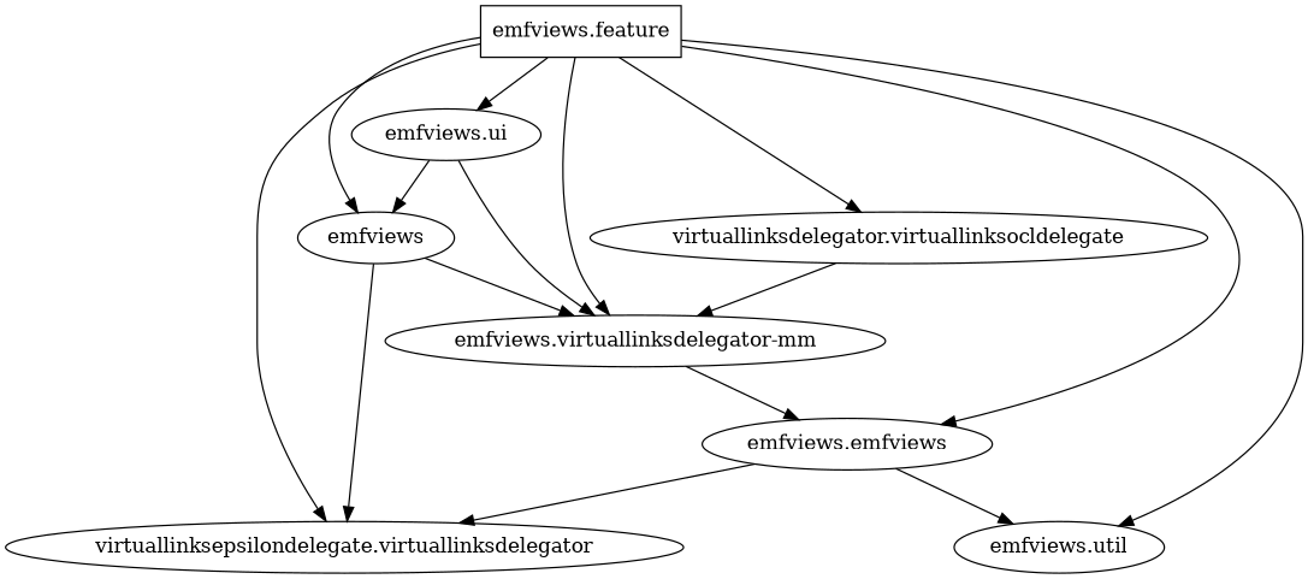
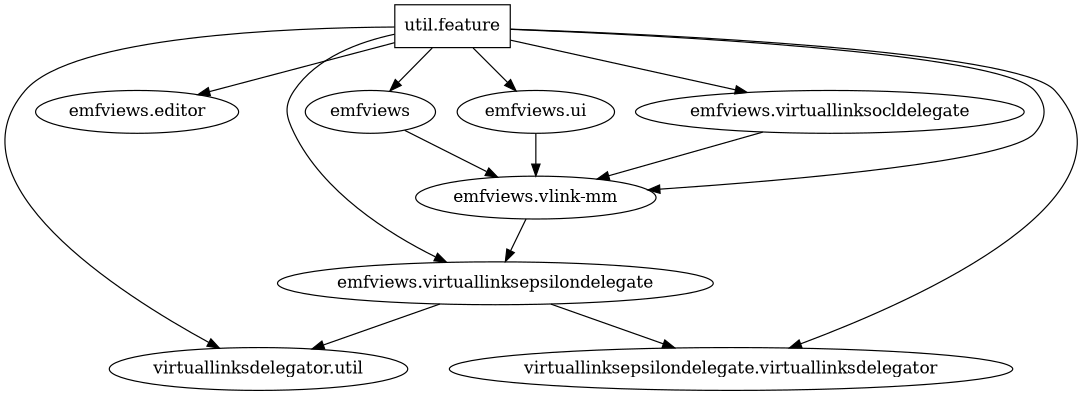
  digraph {
-   "emfviews.feature" [shape=box]
+   "emfviews.feature" [shape=box label="util.feature"]
    emfviews
+   "emfviews.editor"
    "emfviews.ui"
-   "emfviews.util"
+   "emfviews.util" [label="virtuallinksdelegator.util"]
    n6 [label="virtuallinksepsilondelegate.virtuallinksdelegator"]
-   "emfviews.virtuallinksepsilondelegate" [label="emfviews.emfviews"]
-   "emfviews.virtuallinksocldelegate" [label="virtuallinksdelegator.virtuallinksocldelegate"]
-   "emfviews.vlink-mm" [label="emfviews.virtuallinksdelegator-mm"]
+   "emfviews.virtuallinksepsilondelegate"
+   "emfviews.virtuallinksocldelegate"
+   "emfviews.vlink-mm"
    "emfviews.feature" -> emfviews
+   "emfviews.feature" -> "emfviews.editor"
    "emfviews.feature" -> "emfviews.ui"
    "emfviews.feature" -> "emfviews.util"
    "emfviews.feature" -> n6
    "emfviews.feature" -> "emfviews.virtuallinksepsilondelegate"
    "emfviews.feature" -> "emfviews.virtuallinksocldelegate"
    "emfviews.feature" -> "emfviews.vlink-mm"
-   emfviews -> n6
    emfviews -> "emfviews.vlink-mm"
-   "emfviews.ui" -> emfviews
    "emfviews.ui" -> "emfviews.vlink-mm"
    "emfviews.virtuallinksepsilondelegate" -> "emfviews.util"
    "emfviews.virtuallinksepsilondelegate" -> n6
    "emfviews.virtuallinksocldelegate" -> "emfviews.vlink-mm"
    "emfviews.vlink-mm" -> "emfviews.virtuallinksepsilondelegate"
  }
